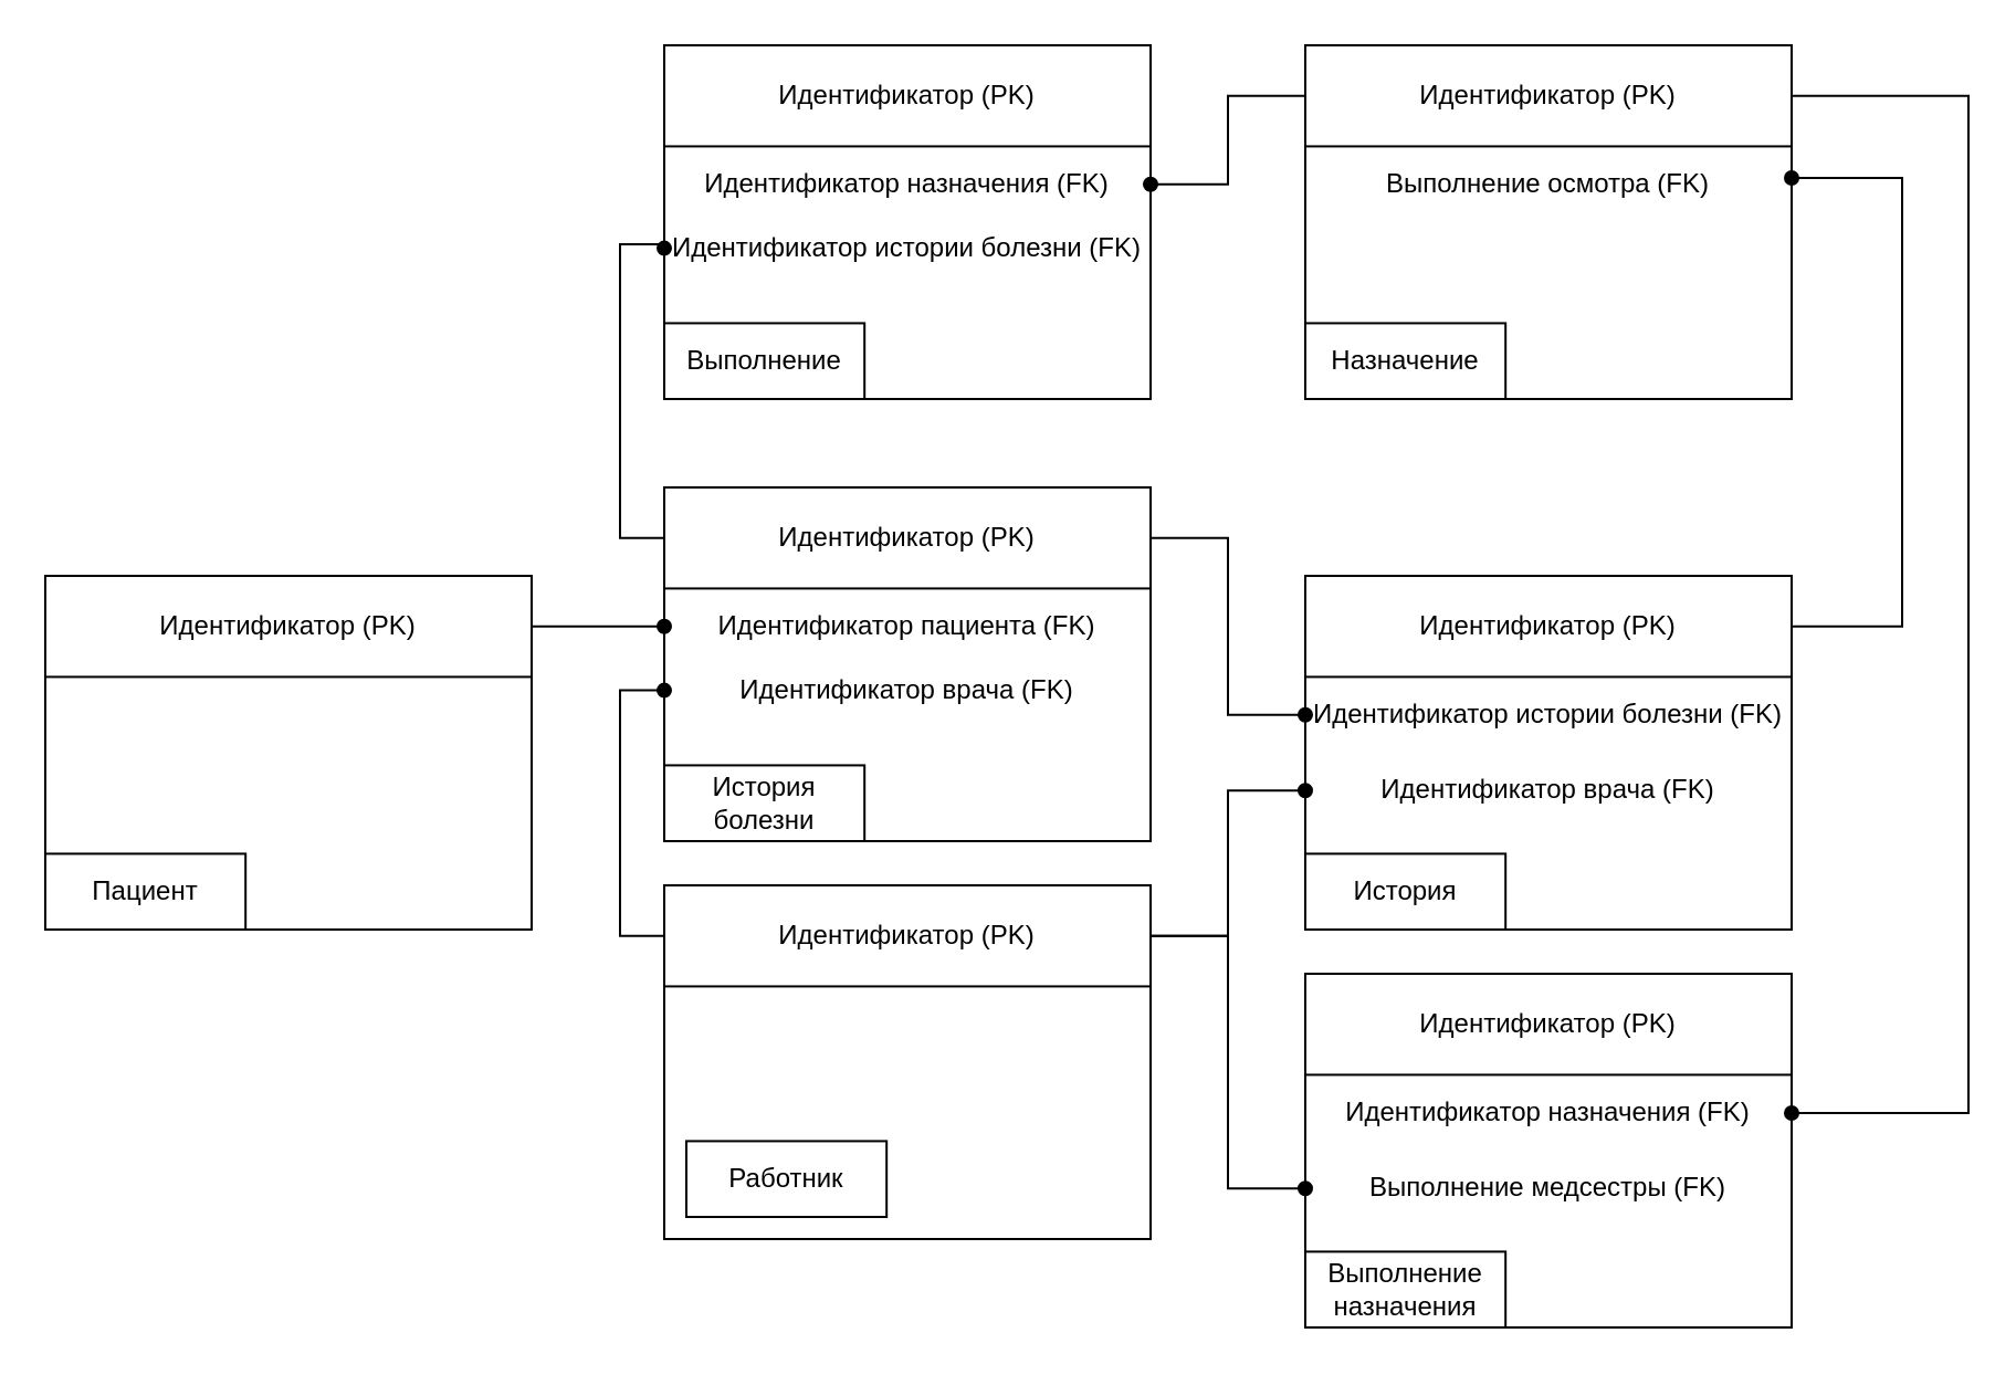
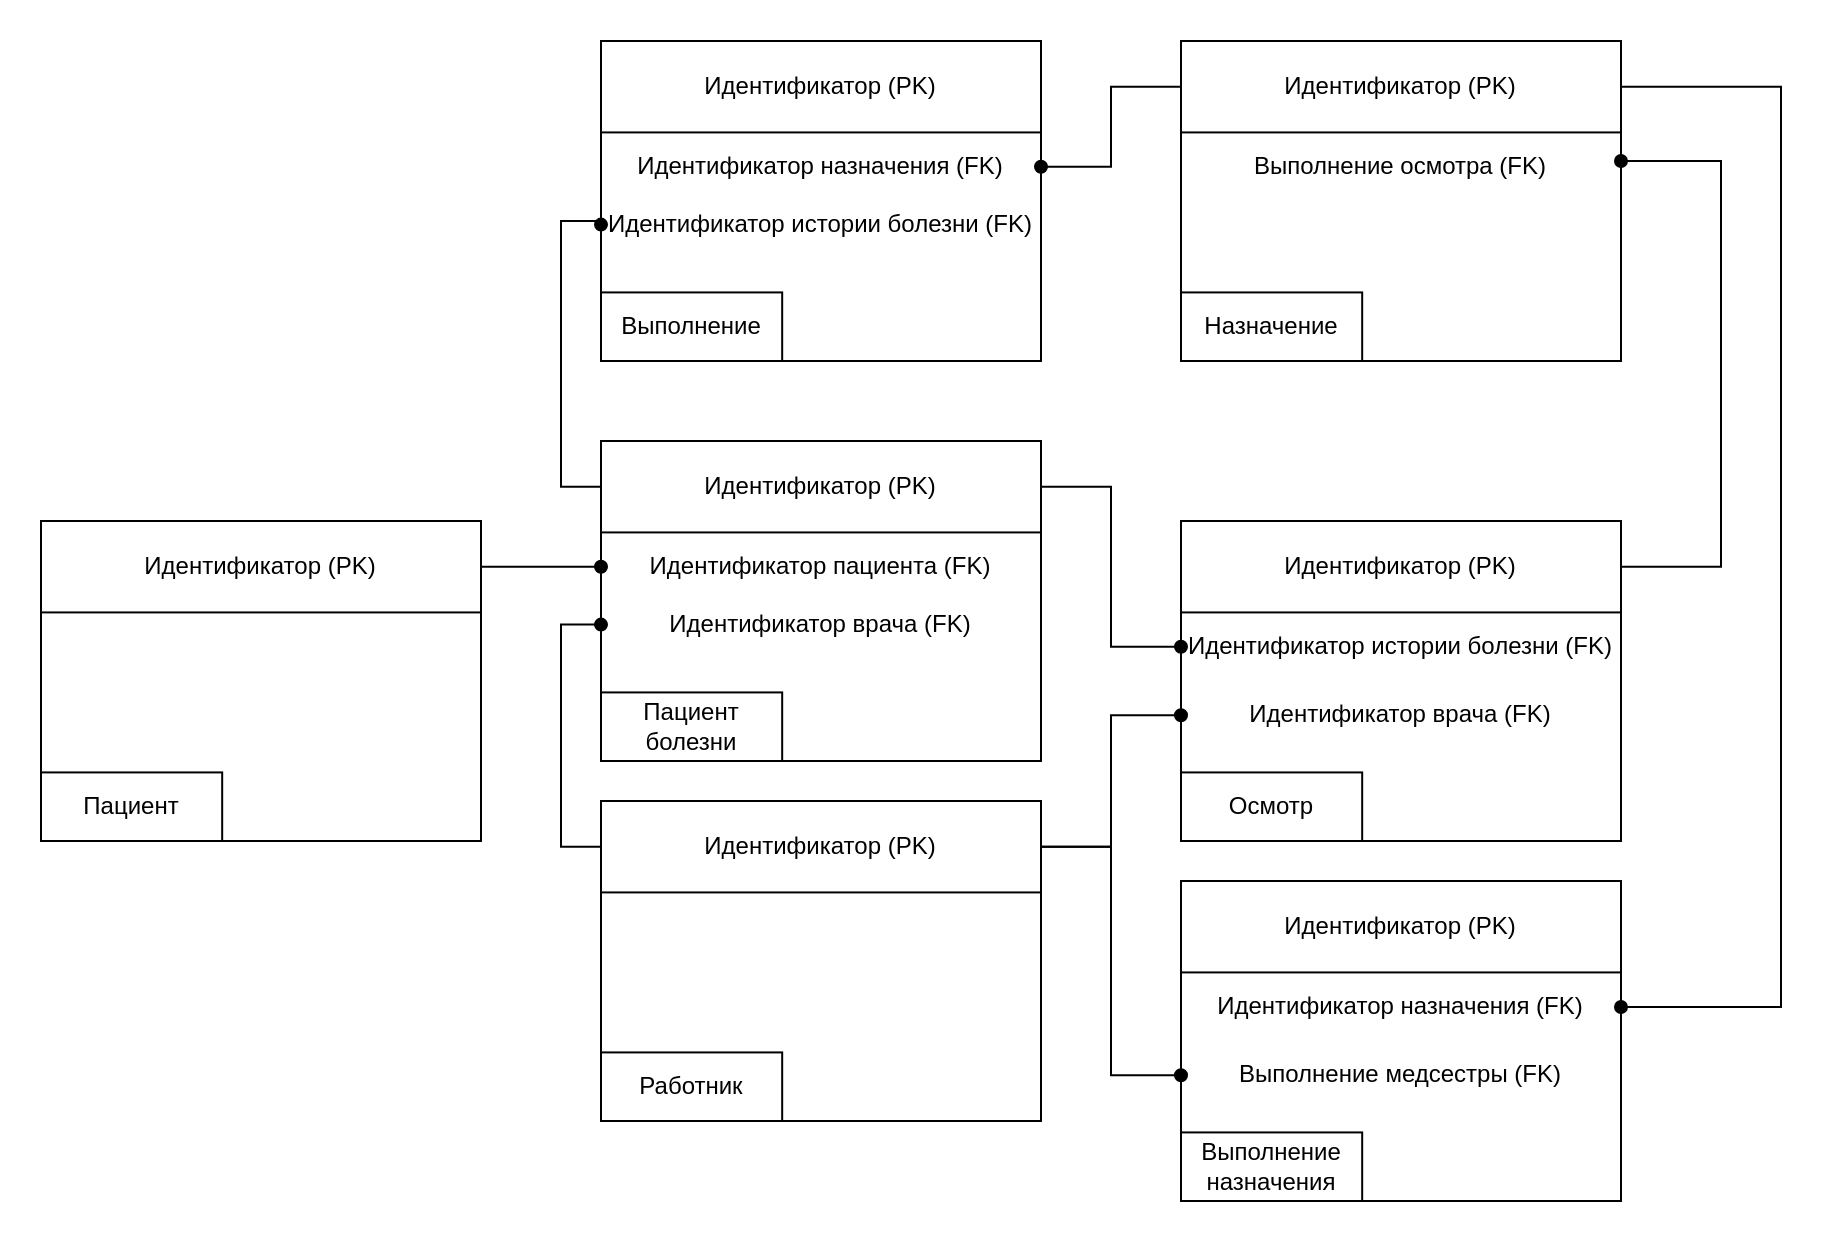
  <mxCell id="0" />
  <mxCell id="1" parent="0" />
  <mxCell id="2" value="" style="group" parent="1" vertex="1" connectable="0"><mxGeometry x="300" y="400" width="220" height="160" as="geometry" /></mxCell>
  <mxCell id="3" value="" style="rounded=0;whiteSpace=wrap;html=1;" parent="2" vertex="1"><mxGeometry width="220.0" height="160" as="geometry" /></mxCell>
  <mxCell id="4" value="Идентификатор (PK)" style="rounded=0;whiteSpace=wrap;html=1;" parent="2" vertex="1"><mxGeometry width="220.0" height="45.714" as="geometry" /></mxCell>
- <mxCell id="5" value="Работник" style="rounded=0;whiteSpace=wrap;html=1;" parent="2" vertex="1"><mxGeometry x="10" y="115.714" width="90.588" height="34.286" as="geometry" /></mxCell>
+ <mxCell id="5" value="Работник" style="rounded=0;whiteSpace=wrap;html=1;" parent="2" vertex="1"><mxGeometry y="125.714" width="90.588" height="34.286" as="geometry" /></mxCell>
  <mxCell id="6" value="" style="group" parent="1" vertex="1" connectable="0"><mxGeometry x="300" y="20" width="220" height="160" as="geometry" /></mxCell>
  <mxCell id="7" value="" style="rounded=0;whiteSpace=wrap;html=1;" parent="6" vertex="1"><mxGeometry width="220" height="160" as="geometry" /></mxCell>
  <mxCell id="8" value="Идентификатор (PK)" style="rounded=0;whiteSpace=wrap;html=1;" parent="6" vertex="1"><mxGeometry width="220" height="45.714" as="geometry" /></mxCell>
  <mxCell id="9" value="Выполнение" style="rounded=0;whiteSpace=wrap;html=1;" parent="6" vertex="1"><mxGeometry y="125.714" width="90.588" height="34.286" as="geometry" /></mxCell>
  <mxCell id="10" value="Идентификатор назначения (FK)" style="text;html=1;align=center;verticalAlign=middle;whiteSpace=wrap;rounded=0;" parent="6" vertex="1"><mxGeometry y="45.714" width="220" height="34.286" as="geometry" /></mxCell>
  <mxCell id="11" value="Идентификатор истории болезни (FK)" style="text;html=1;align=center;verticalAlign=middle;whiteSpace=wrap;rounded=0;" parent="6" vertex="1"><mxGeometry y="74.664" width="220" height="34.286" as="geometry" /></mxCell>
  <mxCell id="12" value="" style="group;align=center;" parent="1" vertex="1" connectable="0"><mxGeometry x="300" y="220" width="220" height="160" as="geometry" /></mxCell>
  <mxCell id="13" value="" style="rounded=0;whiteSpace=wrap;html=1;" parent="12" vertex="1"><mxGeometry width="220.0" height="160" as="geometry" /></mxCell>
  <mxCell id="14" value="Идентификатор (PK)" style="rounded=0;whiteSpace=wrap;html=1;" parent="12" vertex="1"><mxGeometry width="220.0" height="45.714" as="geometry" /></mxCell>
- <mxCell id="15" value="История болезни" style="rounded=0;whiteSpace=wrap;html=1;" parent="12" vertex="1"><mxGeometry y="125.714" width="90.588" height="34.286" as="geometry" /></mxCell>
+ <mxCell id="15" value="Пациент болезни" style="rounded=0;whiteSpace=wrap;html=1;" parent="12" vertex="1"><mxGeometry y="125.714" width="90.588" height="34.286" as="geometry" /></mxCell>
  <mxCell id="16" value="Идентификатор пациента (FK)" style="text;html=1;align=center;verticalAlign=middle;whiteSpace=wrap;rounded=0;" parent="12" vertex="1"><mxGeometry y="45.714" width="220.0" height="34.286" as="geometry" /></mxCell>
  <mxCell id="17" value="Идентификатор врача (FK)" style="text;html=1;align=center;verticalAlign=middle;whiteSpace=wrap;rounded=0;" parent="12" vertex="1"><mxGeometry y="74.664" width="220.0" height="34.286" as="geometry" /></mxCell>
  <mxCell id="18" value="" style="group" parent="1" vertex="1" connectable="0"><mxGeometry x="590" y="260" width="220.0" height="160" as="geometry" /></mxCell>
  <mxCell id="19" value="" style="rounded=0;whiteSpace=wrap;html=1;" parent="18" vertex="1"><mxGeometry width="220.0" height="160" as="geometry" /></mxCell>
  <mxCell id="20" value="Идентификатор (PK)" style="rounded=0;whiteSpace=wrap;html=1;" parent="18" vertex="1"><mxGeometry width="220.0" height="45.714" as="geometry" /></mxCell>
- <mxCell id="21" value="История" style="rounded=0;whiteSpace=wrap;html=1;" parent="18" vertex="1"><mxGeometry y="125.714" width="90.588" height="34.286" as="geometry" /></mxCell>
+ <mxCell id="21" value="Осмотр" style="rounded=0;whiteSpace=wrap;html=1;" parent="18" vertex="1"><mxGeometry y="125.714" width="90.588" height="34.286" as="geometry" /></mxCell>
  <mxCell id="22" value="Идентификатор истории болезни (FK)" style="text;html=1;align=center;verticalAlign=middle;whiteSpace=wrap;rounded=0;" parent="18" vertex="1"><mxGeometry y="45.714" width="220" height="34.286" as="geometry" /></mxCell>
  <mxCell id="23" value="Идентификатор врача (FK)" style="text;html=1;align=center;verticalAlign=middle;whiteSpace=wrap;rounded=0;" parent="18" vertex="1"><mxGeometry y="80.004" width="220.0" height="34.286" as="geometry" /></mxCell>
  <mxCell id="24" value="" style="group" parent="1" vertex="1" connectable="0"><mxGeometry x="590" y="20" width="220.0" height="160" as="geometry" /></mxCell>
  <mxCell id="25" value="" style="rounded=0;whiteSpace=wrap;html=1;" parent="24" vertex="1"><mxGeometry width="220.0" height="160" as="geometry" /></mxCell>
  <mxCell id="26" value="Идентификатор (PK)" style="rounded=0;whiteSpace=wrap;html=1;" parent="24" vertex="1"><mxGeometry width="220.0" height="45.714" as="geometry" /></mxCell>
  <mxCell id="27" value="Назначение" style="rounded=0;whiteSpace=wrap;html=1;" parent="24" vertex="1"><mxGeometry y="125.714" width="90.588" height="34.286" as="geometry" /></mxCell>
  <mxCell id="28" value="Выполнение осмотра (FK)" style="text;html=1;align=center;verticalAlign=middle;whiteSpace=wrap;rounded=0;" parent="24" vertex="1"><mxGeometry y="45.714" width="220.0" height="34.286" as="geometry" /></mxCell>
  <mxCell id="29" value="" style="group" parent="1" vertex="1" connectable="0"><mxGeometry x="20" y="260" width="220" height="160" as="geometry" /></mxCell>
  <mxCell id="30" value="" style="rounded=0;whiteSpace=wrap;html=1;" parent="29" vertex="1"><mxGeometry width="220.0" height="160" as="geometry" /></mxCell>
  <mxCell id="31" value="Идентификатор (PK)" style="rounded=0;whiteSpace=wrap;html=1;" parent="29" vertex="1"><mxGeometry width="220.0" height="45.714" as="geometry" /></mxCell>
  <mxCell id="32" value="Пациент" style="rounded=0;whiteSpace=wrap;html=1;" parent="29" vertex="1"><mxGeometry y="125.714" width="90.588" height="34.286" as="geometry" /></mxCell>
  <mxCell id="33" value="" style="group" parent="1" vertex="1" connectable="0"><mxGeometry x="590" y="440" width="220.0" height="160" as="geometry" /></mxCell>
  <mxCell id="34" value="" style="rounded=0;whiteSpace=wrap;html=1;" parent="33" vertex="1"><mxGeometry width="220.0" height="160" as="geometry" /></mxCell>
  <mxCell id="35" value="Идентификатор (PK)" style="rounded=0;whiteSpace=wrap;html=1;" parent="33" vertex="1"><mxGeometry width="220.0" height="45.714" as="geometry" /></mxCell>
  <mxCell id="36" value="Выполнение назначения" style="rounded=0;whiteSpace=wrap;html=1;" parent="33" vertex="1"><mxGeometry y="125.714" width="90.588" height="34.286" as="geometry" /></mxCell>
  <mxCell id="37" value="Идентификатор назначения (FK)" style="text;html=1;align=center;verticalAlign=middle;whiteSpace=wrap;rounded=0;" parent="33" vertex="1"><mxGeometry y="45.71" width="220" height="34.29" as="geometry" /></mxCell>
  <mxCell id="38" value="Выполнение медсестры (FK)" style="text;html=1;align=center;verticalAlign=middle;whiteSpace=wrap;rounded=0;" parent="33" vertex="1"><mxGeometry y="80.004" width="220.0" height="34.286" as="geometry" /></mxCell>
  <mxCell id="39" style="edgeStyle=orthogonalEdgeStyle;rounded=0;orthogonalLoop=1;jettySize=auto;html=1;entryX=0;entryY=0.5;entryDx=0;entryDy=0;endArrow=oval;endFill=1;" parent="1" source="31" target="16" edge="1"><mxGeometry relative="1" as="geometry" /></mxCell>
  <mxCell id="40" style="edgeStyle=orthogonalEdgeStyle;rounded=0;orthogonalLoop=1;jettySize=auto;html=1;entryX=0;entryY=0.5;entryDx=0;entryDy=0;endArrow=oval;endFill=1;" parent="1" source="4" target="17" edge="1"><mxGeometry relative="1" as="geometry"><Array as="points"><mxPoint x="280" y="423" /><mxPoint x="280" y="312" /></Array></mxGeometry></mxCell>
  <mxCell id="41" style="edgeStyle=orthogonalEdgeStyle;rounded=0;orthogonalLoop=1;jettySize=auto;html=1;entryX=0;entryY=0.5;entryDx=0;entryDy=0;endArrow=oval;endFill=1;" parent="1" source="14" target="22" edge="1"><mxGeometry relative="1" as="geometry" /></mxCell>
  <mxCell id="42" style="edgeStyle=orthogonalEdgeStyle;rounded=0;orthogonalLoop=1;jettySize=auto;html=1;exitX=1;exitY=0.5;exitDx=0;exitDy=0;entryX=0;entryY=0.5;entryDx=0;entryDy=0;endArrow=oval;endFill=1;" parent="1" source="4" target="23" edge="1"><mxGeometry relative="1" as="geometry" /></mxCell>
  <mxCell id="43" style="edgeStyle=orthogonalEdgeStyle;rounded=0;orthogonalLoop=1;jettySize=auto;html=1;entryX=1;entryY=0.5;entryDx=0;entryDy=0;endArrow=oval;endFill=1;" parent="1" source="26" target="10" edge="1"><mxGeometry relative="1" as="geometry" /></mxCell>
  <mxCell id="44" style="edgeStyle=orthogonalEdgeStyle;rounded=0;orthogonalLoop=1;jettySize=auto;html=1;entryX=0;entryY=0.5;entryDx=0;entryDy=0;endArrow=oval;endFill=1;" parent="1" source="14" target="11" edge="1"><mxGeometry relative="1" as="geometry"><Array as="points"><mxPoint x="280" y="243" /><mxPoint x="280" y="110" /><mxPoint x="300" y="110" /></Array></mxGeometry></mxCell>
  <mxCell id="45" style="edgeStyle=orthogonalEdgeStyle;rounded=0;orthogonalLoop=1;jettySize=auto;html=1;endArrow=oval;endFill=1;exitX=1;exitY=0.5;exitDx=0;exitDy=0;" parent="1" edge="1" source="20"><mxGeometry relative="1" as="geometry"><mxPoint x="830" y="282.9" as="sourcePoint" /><mxPoint x="810" y="80" as="targetPoint" /><Array as="points"><mxPoint x="860" y="283" /><mxPoint x="860" y="80" /><mxPoint x="810" y="80" /></Array></mxGeometry></mxCell>
  <mxCell id="46" style="edgeStyle=orthogonalEdgeStyle;rounded=0;orthogonalLoop=1;jettySize=auto;html=1;entryX=0;entryY=0.5;entryDx=0;entryDy=0;exitX=1;exitY=0.5;exitDx=0;exitDy=0;endArrow=oval;endFill=1;" edge="1" parent="1" source="4" target="38"><mxGeometry relative="1" as="geometry"><mxPoint x="515" y="422.839" as="sourcePoint" /><mxPoint x="925" y="507.146" as="targetPoint" /><Array as="points"><mxPoint x="555" y="423" /><mxPoint x="555" y="537" /></Array></mxGeometry></mxCell>
  <mxCell id="47" style="edgeStyle=orthogonalEdgeStyle;rounded=0;orthogonalLoop=1;jettySize=auto;html=1;endArrow=oval;endFill=1;" edge="1" parent="1" source="26"><mxGeometry relative="1" as="geometry"><mxPoint x="810" y="503" as="targetPoint" /><Array as="points"><mxPoint x="890" y="43" /><mxPoint x="890" y="503" /></Array></mxGeometry></mxCell>
